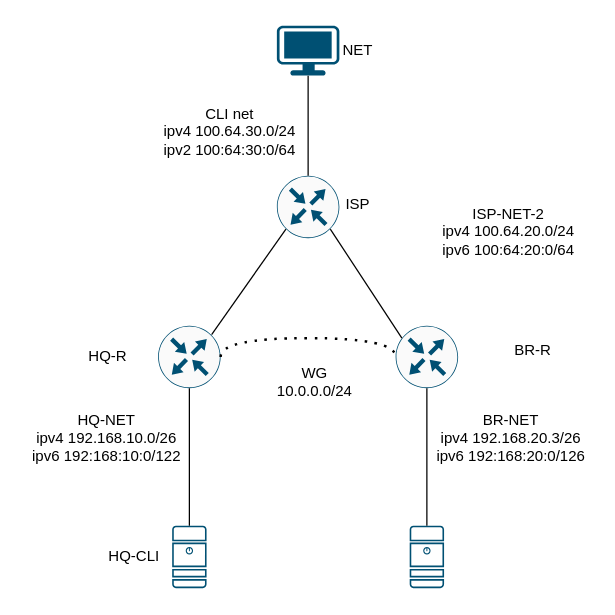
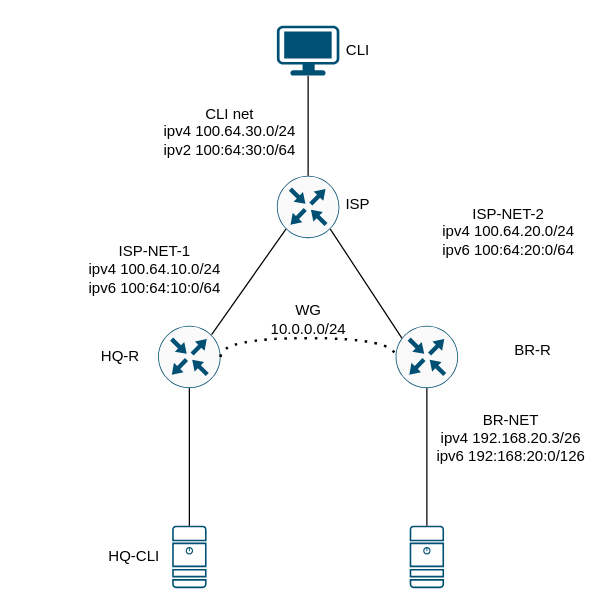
  <mxCell id="0" />
  <mxCell id="1" parent="0" />
  <mxCell id="2" value="" style="sketch=0;points=[[0.5,0,0],[1,0.5,0],[0.5,1,0],[0,0.5,0],[0.145,0.145,0],[0.856,0.145,0],[0.855,0.856,0],[0.145,0.855,0]];verticalLabelPosition=bottom;html=1;verticalAlign=top;aspect=fixed;align=center;pointerEvents=1;shape=mxgraph.cisco19.rect;prIcon=router;fillColor=#FAFAFA;strokeColor=#005073;" vertex="1" parent="1"><mxGeometry x="126" y="260" width="50" height="50" as="geometry" /></mxCell>
  <mxCell id="3" value="" style="sketch=0;points=[[0.5,0,0],[1,0.5,0],[0.5,1,0],[0,0.5,0],[0.145,0.145,0],[0.856,0.145,0],[0.855,0.856,0],[0.145,0.855,0]];verticalLabelPosition=bottom;html=1;verticalAlign=top;aspect=fixed;align=center;pointerEvents=1;shape=mxgraph.cisco19.rect;prIcon=router;fillColor=#FAFAFA;strokeColor=#005073;" vertex="1" parent="1"><mxGeometry x="316" y="260" width="50" height="50" as="geometry" /></mxCell>
  <mxCell id="4" value="" style="sketch=0;points=[[0.5,0,0],[1,0.5,0],[0.5,1,0],[0,0.5,0],[0.145,0.145,0],[0.856,0.145,0],[0.855,0.856,0],[0.145,0.855,0]];verticalLabelPosition=bottom;html=1;verticalAlign=top;aspect=fixed;align=center;pointerEvents=1;shape=mxgraph.cisco19.rect;prIcon=router;fillColor=#FAFAFA;strokeColor=#005073;" vertex="1" parent="1"><mxGeometry x="221" y="140" width="50" height="50" as="geometry" /></mxCell>
  <mxCell id="5" value="" style="endArrow=none;html=1;rounded=0;entryX=0.145;entryY=0.855;entryDx=0;entryDy=0;entryPerimeter=0;exitX=0.856;exitY=0.145;exitDx=0;exitDy=0;exitPerimeter=0;" edge="1" parent="1" source="2" target="4"><mxGeometry width="50" height="50" relative="1" as="geometry"><mxPoint x="216" y="340" as="sourcePoint" /><mxPoint x="266" y="290" as="targetPoint" /></mxGeometry></mxCell>
  <mxCell id="6" value="" style="endArrow=none;html=1;rounded=0;exitX=0.1;exitY=0.2;exitDx=0;exitDy=0;exitPerimeter=0;entryX=0.855;entryY=0.856;entryDx=0;entryDy=0;entryPerimeter=0;" edge="1" parent="1" source="3" target="4"><mxGeometry width="50" height="50" relative="1" as="geometry"><mxPoint x="216" y="340" as="sourcePoint" /><mxPoint x="266" y="290" as="targetPoint" /></mxGeometry></mxCell>
  <mxCell id="7" value="" style="points=[[0.03,0.03,0],[0.5,0,0],[0.97,0.03,0],[1,0.4,0],[0.97,0.745,0],[0.5,1,0],[0.03,0.745,0],[0,0.4,0]];verticalLabelPosition=bottom;sketch=0;html=1;verticalAlign=top;aspect=fixed;align=center;pointerEvents=1;shape=mxgraph.cisco19.workstation;fillColor=#005073;strokeColor=none;" vertex="1" parent="1"><mxGeometry x="221" y="20" width="50" height="40" as="geometry" /></mxCell>
  <mxCell id="8" value="" style="sketch=0;points=[[0.015,0.015,0],[0.985,0.015,0],[0.985,0.985,0],[0.015,0.985,0],[0.25,0,0],[0.5,0,0],[0.75,0,0],[1,0.25,0],[1,0.5,0],[1,0.75,0],[0.75,1,0],[0.5,1,0],[0.25,1,0],[0,0.75,0],[0,0.5,0],[0,0.25,0]];verticalLabelPosition=bottom;html=1;verticalAlign=top;aspect=fixed;align=center;pointerEvents=1;shape=mxgraph.cisco19.server;fillColor=#005073;strokeColor=none;" vertex="1" parent="1"><mxGeometry x="137.25" y="420" width="27.5" height="50" as="geometry" /></mxCell>
  <mxCell id="9" value="" style="sketch=0;points=[[0.015,0.015,0],[0.985,0.015,0],[0.985,0.985,0],[0.015,0.985,0],[0.25,0,0],[0.5,0,0],[0.75,0,0],[1,0.25,0],[1,0.5,0],[1,0.75,0],[0.75,1,0],[0.5,1,0],[0.25,1,0],[0,0.75,0],[0,0.5,0],[0,0.25,0]];verticalLabelPosition=bottom;html=1;verticalAlign=top;aspect=fixed;align=center;pointerEvents=1;shape=mxgraph.cisco19.server;fillColor=#005073;strokeColor=none;" vertex="1" parent="1"><mxGeometry x="327.25" y="420" width="27.5" height="50" as="geometry" /></mxCell>
  <mxCell id="10" value="" style="endArrow=none;html=1;rounded=0;entryX=0.5;entryY=1;entryDx=0;entryDy=0;entryPerimeter=0;exitX=0.5;exitY=0;exitDx=0;exitDy=0;exitPerimeter=0;" edge="1" parent="1" source="4" target="7"><mxGeometry width="50" height="50" relative="1" as="geometry"><mxPoint x="246" y="100" as="sourcePoint" /><mxPoint x="266" y="160" as="targetPoint" /></mxGeometry></mxCell>
  <mxCell id="11" value="" style="endArrow=none;html=1;rounded=0;entryX=0.5;entryY=1;entryDx=0;entryDy=0;entryPerimeter=0;exitX=0.5;exitY=0;exitDx=0;exitDy=0;exitPerimeter=0;" edge="1" parent="1" source="9" target="3"><mxGeometry width="50" height="50" relative="1" as="geometry"><mxPoint x="191" y="210" as="sourcePoint" /><mxPoint x="241" y="160" as="targetPoint" /></mxGeometry></mxCell>
  <mxCell id="12" value="" style="endArrow=none;html=1;rounded=0;exitX=0.5;exitY=1;exitDx=0;exitDy=0;exitPerimeter=0;entryX=0.5;entryY=0;entryDx=0;entryDy=0;entryPerimeter=0;" edge="1" parent="1" source="2" target="8"><mxGeometry width="50" height="50" relative="1" as="geometry"><mxPoint x="241" y="210" as="sourcePoint" /><mxPoint x="291" y="160" as="targetPoint" /></mxGeometry></mxCell>
- <mxCell id="13" value="HQ-NET&lt;br&gt;ipv4 192.168.10.0/26&lt;div&gt;ipv6 192:168:10:0/122&lt;/div&gt;" style="text;html=1;strokeColor=none;fillColor=none;align=center;verticalAlign=middle;whiteSpace=wrap;rounded=0;" vertex="1" parent="1"><mxGeometry x="20" y="335" width="130" height="30" as="geometry" /></mxCell>
  <mxCell id="14" value="BR-NET&lt;br&gt;ipv4 192.168.20.3/26&lt;div&gt;ipv6 192:168:20:0/126&lt;/div&gt;" style="text;html=1;strokeColor=none;fillColor=none;align=center;verticalAlign=middle;whiteSpace=wrap;rounded=0;" vertex="1" parent="1"><mxGeometry x="347" y="335" width="123" height="30" as="geometry" /></mxCell>
+ <mxCell id="15" value="ISP-NET-1&lt;br&gt;ipv4 100.64.10.0/24&lt;div&gt;ipv6 100:64:10:0/64&lt;/div&gt;" style="text;html=1;strokeColor=none;fillColor=none;align=center;verticalAlign=middle;whiteSpace=wrap;rounded=0;" vertex="1" parent="1"><mxGeometry x="66" y="200" width="115" height="30" as="geometry" /></mxCell>
  <mxCell id="16" value="ISP-NET-2&lt;br&gt;ipv4 100.64.20.0/24&lt;div&gt;ipv6 100:64:20:0/64&lt;br&gt;&lt;/div&gt;" style="text;html=1;strokeColor=none;fillColor=none;align=center;verticalAlign=middle;whiteSpace=wrap;rounded=0;" vertex="1" parent="1"><mxGeometry x="345" y="170" width="122.5" height="30" as="geometry" /></mxCell>
- <mxCell id="17" value="NET" style="text;html=1;strokeColor=none;fillColor=none;align=center;verticalAlign=middle;whiteSpace=wrap;rounded=0;" vertex="1" parent="1"><mxGeometry x="256" y="25" width="60" height="30" as="geometry" /></mxCell>
+ <mxCell id="17" value="CLI" style="text;html=1;strokeColor=none;fillColor=none;align=center;verticalAlign=middle;whiteSpace=wrap;rounded=0;" vertex="1" parent="1"><mxGeometry x="256" y="25" width="60" height="30" as="geometry" /></mxCell>
  <mxCell id="18" value="" style="endArrow=none;dashed=1;html=1;dashPattern=1 3;strokeWidth=2;rounded=0;exitX=1;exitY=0.5;exitDx=0;exitDy=0;exitPerimeter=0;entryX=0;entryY=0.5;entryDx=0;entryDy=0;entryPerimeter=0;edgeStyle=orthogonalEdgeStyle;curved=1;" edge="1" parent="1" source="2" target="3"><mxGeometry width="50" height="50" relative="1" as="geometry"><mxPoint x="456" y="300" as="sourcePoint" /><mxPoint x="506" y="250" as="targetPoint" /><Array as="points"><mxPoint x="176" y="270" /><mxPoint x="316" y="270" /></Array></mxGeometry></mxCell>
- <mxCell id="19" value="WG 10.0.0.0/24" style="text;html=1;align=center;verticalAlign=middle;whiteSpace=wrap;rounded=0;" vertex="1" parent="1"><mxGeometry x="213.5" y="290" width="75" height="30" as="geometry" /></mxCell>
+ <mxCell id="19" value="WG 10.0.0.0/24" style="text;html=1;align=center;verticalAlign=middle;whiteSpace=wrap;rounded=0;" vertex="1" parent="1"><mxGeometry x="208.5" y="240" width="75" height="30" as="geometry" /></mxCell>
  <mxCell id="20" value="CLI net&lt;br&gt;ipv4 100.64.30.0/24&lt;div&gt;ipv2 100:64:30:0/64&lt;/div&gt;" style="text;html=1;strokeColor=none;fillColor=none;align=center;verticalAlign=middle;whiteSpace=wrap;rounded=0;" vertex="1" parent="1"><mxGeometry x="126" y="90" width="115" height="30" as="geometry" /></mxCell>
  <mxCell id="21" value="ISP" style="text;html=1;strokeColor=none;fillColor=none;align=center;verticalAlign=middle;whiteSpace=wrap;rounded=0;" vertex="1" parent="1"><mxGeometry x="256" y="148" width="60" height="30" as="geometry" /></mxCell>
- <mxCell id="22" value="HQ-R" style="text;html=1;strokeColor=none;fillColor=none;align=center;verticalAlign=middle;whiteSpace=wrap;rounded=0;" vertex="1" parent="1"><mxGeometry x="56" y="270" width="60" height="30" as="geometry" /></mxCell>
+ <mxCell id="22" value="HQ-R" style="text;html=1;strokeColor=none;fillColor=none;align=center;verticalAlign=middle;whiteSpace=wrap;rounded=0;" vertex="1" parent="1"><mxGeometry x="66" y="270" width="60" height="30" as="geometry" /></mxCell>
  <mxCell id="23" value="BR-R" style="text;html=1;strokeColor=none;fillColor=none;align=center;verticalAlign=middle;whiteSpace=wrap;rounded=0;" vertex="1" parent="1"><mxGeometry x="396" y="265" width="60" height="30" as="geometry" /></mxCell>
  <mxCell id="24" value="HQ-CLI" style="text;html=1;strokeColor=none;fillColor=none;align=center;verticalAlign=middle;whiteSpace=wrap;rounded=0;" vertex="1" parent="1"><mxGeometry x="77.25" y="430" width="60" height="30" as="geometry" /></mxCell>
